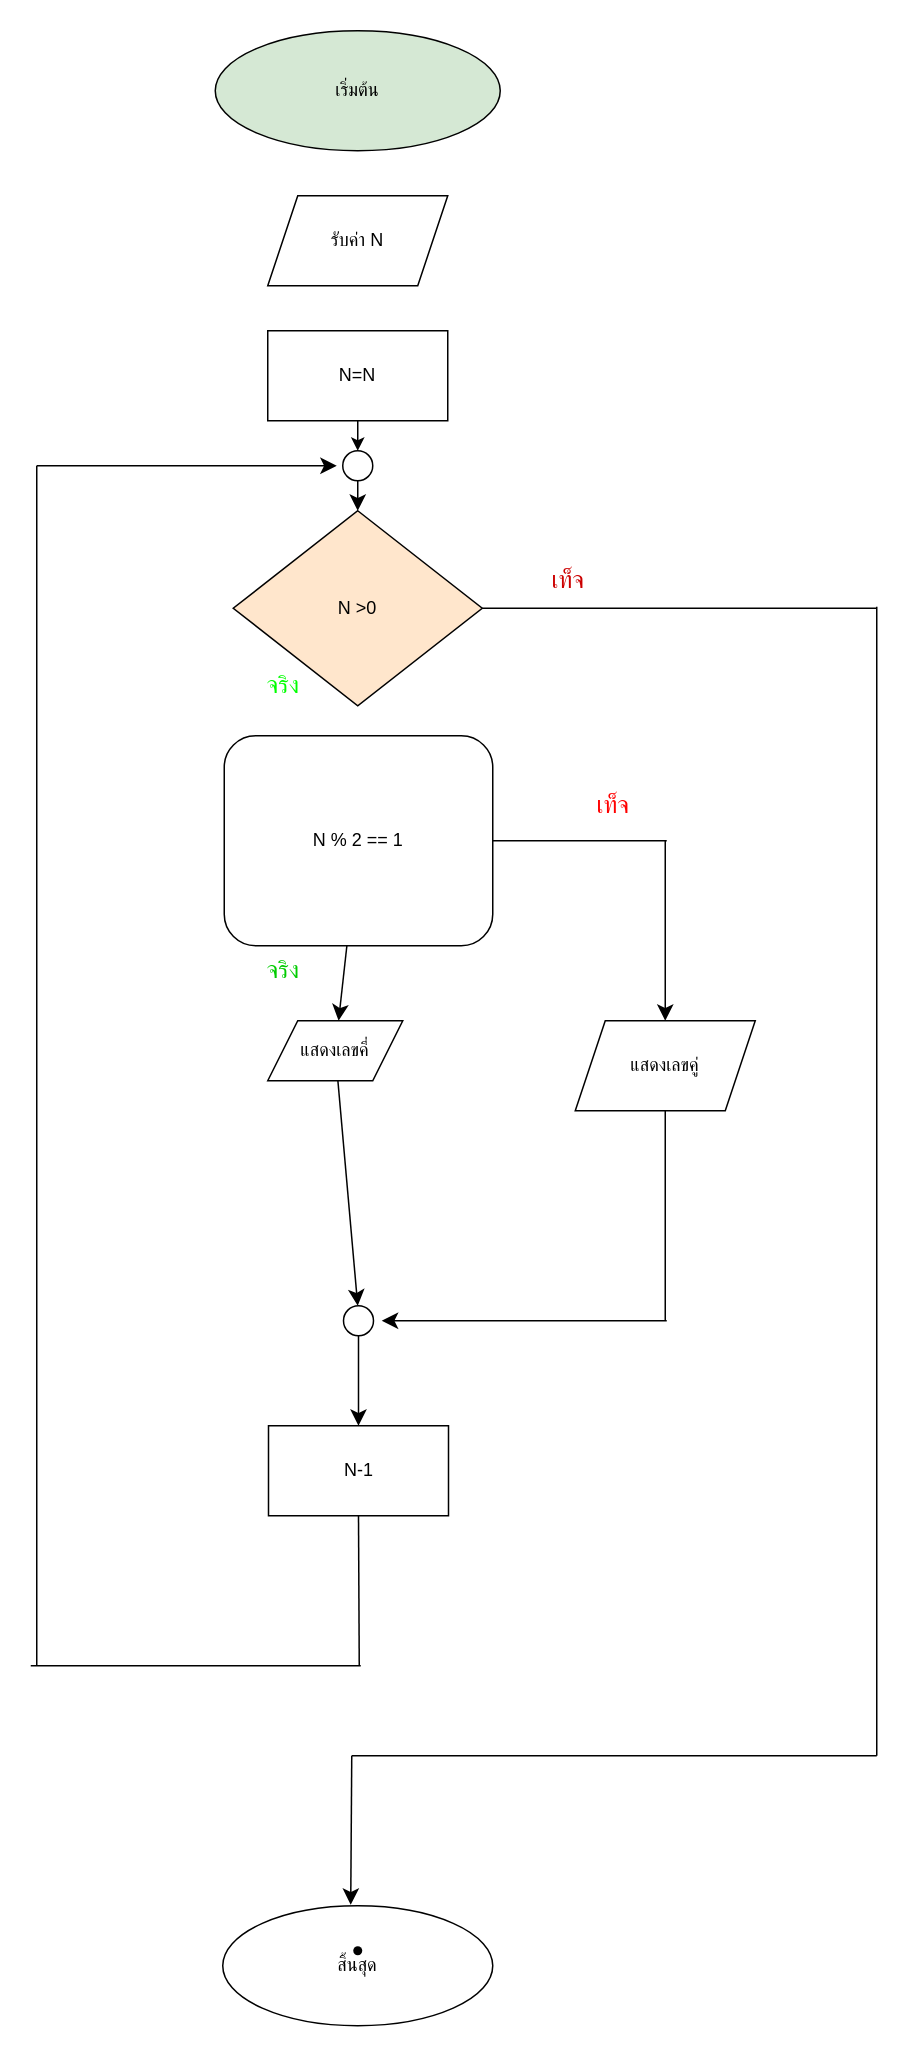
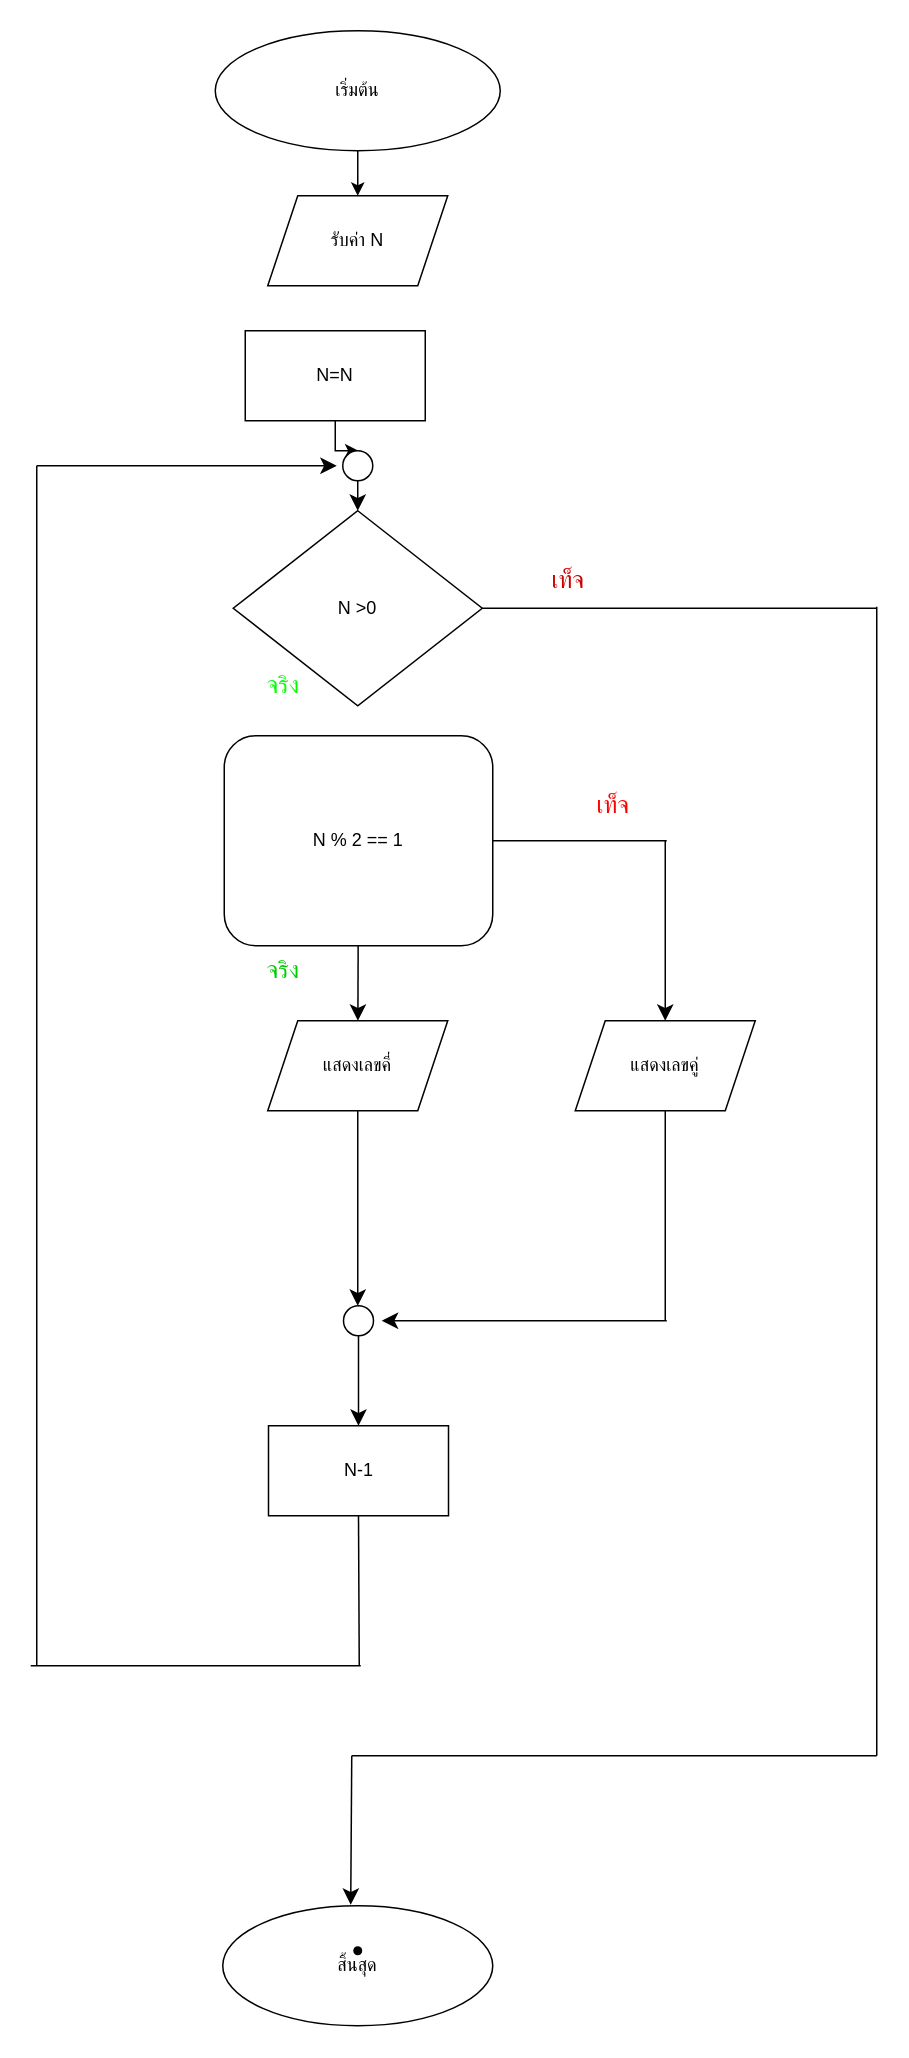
  <mxCell id="0" />
  <mxCell id="1" parent="0" />
- <mxCell id="3" value="เริ่มต้น" style="ellipse;whiteSpace=wrap;html=1;fillColor=#d5e8d4;" parent="1" vertex="1"><mxGeometry x="143" y="20" width="190" height="80" as="geometry" /></mxCell>
+ <mxCell id="2" value="" style="edgeStyle=orthogonalEdgeStyle;rounded=0;orthogonalLoop=1;jettySize=auto;html=1;" parent="1" source="3" target="4" edge="1"><mxGeometry relative="1" as="geometry" /></mxCell>
+ <mxCell id="3" value="เริ่มต้น" style="ellipse;whiteSpace=wrap;html=1;" parent="1" vertex="1"><mxGeometry x="143" y="20" width="190" height="80" as="geometry" /></mxCell>
  <mxCell id="4" value="รับค่า N" style="shape=parallelogram;perimeter=parallelogramPerimeter;whiteSpace=wrap;html=1;fixedSize=1;" parent="1" vertex="1"><mxGeometry x="178" y="130" width="120" height="60" as="geometry" /></mxCell>
- <mxCell id="5" value="N &amp;gt;0" style="rhombus;whiteSpace=wrap;html=1;fillColor=#ffe6cc;" parent="1" vertex="1"><mxGeometry x="155" y="340" width="166" height="130" as="geometry" /></mxCell>
+ <mxCell id="5" value="N &amp;gt;0" style="rhombus;whiteSpace=wrap;html=1;" parent="1" vertex="1"><mxGeometry x="155" y="340" width="166" height="130" as="geometry" /></mxCell>
  <mxCell id="6" value="" style="edgeStyle=orthogonalEdgeStyle;rounded=0;orthogonalLoop=1;jettySize=auto;html=1;" parent="1" source="14" edge="1"><mxGeometry relative="1" as="geometry"><mxPoint x="238" y="250" as="sourcePoint" /><mxPoint x="238" y="300" as="targetPoint" /></mxGeometry></mxCell>
  <mxCell id="7" value="สิ้นสุด" style="ellipse;whiteSpace=wrap;html=1;" parent="1" vertex="1"><mxGeometry x="148" y="1270" width="180" height="80" as="geometry" /></mxCell>
  <mxCell id="8" value="" style="shape=waypoint;sketch=0;size=6;pointerEvents=1;points=[];fillColor=default;resizable=0;rotatable=0;perimeter=centerPerimeter;snapToPoint=1;" parent="1" vertex="1"><mxGeometry x="228" y="1290" width="20" height="20" as="geometry" /></mxCell>
  <mxCell id="9" style="edgeStyle=none;curved=1;rounded=0;orthogonalLoop=1;jettySize=auto;html=1;exitX=0.5;exitY=1;exitDx=0;exitDy=0;fontSize=12;startSize=8;endSize=8;" edge="1" parent="1"><mxGeometry relative="1" as="geometry"><mxPoint x="238" y="760" as="sourcePoint" /><mxPoint x="238" y="760" as="targetPoint" /></mxGeometry></mxCell>
  <mxCell id="10" value="" style="edgeStyle=none;curved=1;rounded=0;orthogonalLoop=1;jettySize=auto;html=1;fontSize=12;startSize=8;endSize=8;" edge="1" parent="1" source="11" target="13"><mxGeometry relative="1" as="geometry" /></mxCell>
  <mxCell id="11" value="N % 2 == 1" style="whiteSpace=wrap;html=1;rounded=1;" vertex="1" parent="1"><mxGeometry x="149" y="490" width="179" height="140" as="geometry" /></mxCell>
  <mxCell id="12" value="" style="edgeStyle=none;curved=1;rounded=0;orthogonalLoop=1;jettySize=auto;html=1;fontSize=12;startSize=8;endSize=8;" edge="1" parent="1" source="13"><mxGeometry relative="1" as="geometry"><mxPoint x="238" y="870" as="targetPoint" /></mxGeometry></mxCell>
- <mxCell id="13" value="แสดงเลขคี่" style="shape=parallelogram;perimeter=parallelogramPerimeter;whiteSpace=wrap;html=1;fixedSize=1;" vertex="1" parent="1"><mxGeometry x="178" y="680" width="90" height="40" as="geometry" /></mxCell>
- <mxCell id="14" value="N=N" style="whiteSpace=wrap;html=1;" parent="1" vertex="1"><mxGeometry x="178" y="220" width="120" height="60" as="geometry" /></mxCell>
+ <mxCell id="13" value="แสดงเลขคี่" style="shape=parallelogram;perimeter=parallelogramPerimeter;whiteSpace=wrap;html=1;fixedSize=1;" vertex="1" parent="1"><mxGeometry x="178" y="680" width="120" height="60" as="geometry" /></mxCell>
+ <mxCell id="14" value="N=N" style="whiteSpace=wrap;html=1;" parent="1" vertex="1"><mxGeometry x="163" y="220" width="120" height="60" as="geometry" /></mxCell>
  <mxCell id="15" value="แสดงเลขคู่" style="shape=parallelogram;perimeter=parallelogramPerimeter;whiteSpace=wrap;html=1;fixedSize=1;" vertex="1" parent="1"><mxGeometry x="383" y="680" width="120" height="60" as="geometry" /></mxCell>
  <mxCell id="16" value="" style="endArrow=none;html=1;rounded=0;fontSize=12;startSize=8;endSize=8;curved=1;entryX=1;entryY=0.5;entryDx=0;entryDy=0;" edge="1" parent="1" target="11"><mxGeometry width="50" height="50" relative="1" as="geometry"><mxPoint x="444" y="560" as="sourcePoint" /><mxPoint x="464" y="555" as="targetPoint" /></mxGeometry></mxCell>
  <mxCell id="17" value="" style="endArrow=classic;html=1;rounded=0;fontSize=12;startSize=8;endSize=8;curved=1;entryX=0.5;entryY=0;entryDx=0;entryDy=0;" edge="1" parent="1" target="15"><mxGeometry width="50" height="50" relative="1" as="geometry"><mxPoint x="443" y="560" as="sourcePoint" /><mxPoint x="443" y="660" as="targetPoint" /></mxGeometry></mxCell>
  <mxCell id="18" value="" style="endArrow=none;html=1;rounded=0;fontSize=12;startSize=8;endSize=8;curved=1;entryX=0.5;entryY=1;entryDx=0;entryDy=0;" edge="1" parent="1" target="15"><mxGeometry width="50" height="50" relative="1" as="geometry"><mxPoint x="443" y="880" as="sourcePoint" /><mxPoint x="463" y="800" as="targetPoint" /></mxGeometry></mxCell>
  <mxCell id="19" value="" style="endArrow=classic;html=1;rounded=0;fontSize=12;startSize=8;endSize=8;curved=1;" edge="1" parent="1"><mxGeometry width="50" height="50" relative="1" as="geometry"><mxPoint x="444" y="880" as="sourcePoint" /><mxPoint x="254" y="880" as="targetPoint" /></mxGeometry></mxCell>
  <mxCell id="20" value="&lt;font style=&quot;color: rgb(255, 0, 0);&quot;&gt;เท็จ&lt;/font&gt;" style="text;html=1;align=center;verticalAlign=middle;resizable=0;points=[];autosize=1;strokeColor=none;fillColor=none;fontSize=16;" vertex="1" parent="1"><mxGeometry x="383" y="521" width="50" height="30" as="geometry" /></mxCell>
  <mxCell id="21" value="&lt;font style=&quot;color: rgb(0, 204, 0);&quot;&gt;จริง&lt;/font&gt;" style="text;html=1;align=center;verticalAlign=middle;resizable=0;points=[];autosize=1;strokeColor=none;fillColor=none;fontSize=16;" vertex="1" parent="1"><mxGeometry x="163" y="631" width="50" height="30" as="geometry" /></mxCell>
  <mxCell id="22" value="&lt;font style=&quot;color: rgb(0, 255, 0);&quot;&gt;จริง&lt;/font&gt;" style="text;html=1;align=center;verticalAlign=middle;resizable=0;points=[];autosize=1;strokeColor=none;fillColor=none;fontSize=16;" vertex="1" parent="1"><mxGeometry x="163" y="441" width="50" height="30" as="geometry" /></mxCell>
  <mxCell id="23" value="" style="edgeStyle=none;curved=1;rounded=0;orthogonalLoop=1;jettySize=auto;html=1;fontSize=12;startSize=8;endSize=8;" edge="1" parent="1" source="24" target="25"><mxGeometry relative="1" as="geometry" /></mxCell>
  <mxCell id="24" value="" style="ellipse;whiteSpace=wrap;html=1;aspect=fixed;" vertex="1" parent="1"><mxGeometry x="228.5" y="870" width="20" height="20" as="geometry" /></mxCell>
  <mxCell id="25" value="N-1" style="whiteSpace=wrap;html=1;" vertex="1" parent="1"><mxGeometry x="178.5" y="950" width="120" height="60" as="geometry" /></mxCell>
  <mxCell id="26" value="" style="endArrow=none;html=1;rounded=0;fontSize=12;startSize=8;endSize=8;curved=1;entryX=0.5;entryY=1;entryDx=0;entryDy=0;" edge="1" parent="1" target="25"><mxGeometry width="50" height="50" relative="1" as="geometry"><mxPoint x="239" y="1110" as="sourcePoint" /><mxPoint x="238" y="1060" as="targetPoint" /></mxGeometry></mxCell>
  <mxCell id="27" value="" style="endArrow=none;html=1;rounded=0;fontSize=12;startSize=8;endSize=8;curved=1;" edge="1" parent="1"><mxGeometry width="50" height="50" relative="1" as="geometry"><mxPoint x="20" y="1110" as="sourcePoint" /><mxPoint x="240" y="1110" as="targetPoint" /></mxGeometry></mxCell>
  <mxCell id="28" value="" style="endArrow=none;html=1;rounded=0;fontSize=12;startSize=8;endSize=8;curved=1;" edge="1" parent="1"><mxGeometry width="50" height="50" relative="1" as="geometry"><mxPoint x="24" y="1110" as="sourcePoint" /><mxPoint x="24" y="310" as="targetPoint" /></mxGeometry></mxCell>
  <mxCell id="29" value="" style="endArrow=classic;html=1;rounded=0;fontSize=12;startSize=8;endSize=8;curved=1;" edge="1" parent="1"><mxGeometry width="50" height="50" relative="1" as="geometry"><mxPoint x="24" y="310" as="sourcePoint" /><mxPoint x="224" y="310" as="targetPoint" /></mxGeometry></mxCell>
  <mxCell id="30" style="edgeStyle=none;curved=1;rounded=0;orthogonalLoop=1;jettySize=auto;html=1;exitX=0.5;exitY=1;exitDx=0;exitDy=0;entryX=0.5;entryY=0;entryDx=0;entryDy=0;fontSize=12;startSize=8;endSize=8;" edge="1" parent="1" source="31" target="5"><mxGeometry relative="1" as="geometry" /></mxCell>
  <mxCell id="31" value="" style="ellipse;whiteSpace=wrap;html=1;aspect=fixed;" vertex="1" parent="1"><mxGeometry x="228" y="300" width="20" height="20" as="geometry" /></mxCell>
  <mxCell id="32" value="" style="endArrow=none;html=1;rounded=0;fontSize=12;startSize=8;endSize=8;curved=1;exitX=1;exitY=0.5;exitDx=0;exitDy=0;" edge="1" parent="1" source="5"><mxGeometry width="50" height="50" relative="1" as="geometry"><mxPoint x="374" y="420" as="sourcePoint" /><mxPoint x="584" y="405" as="targetPoint" /></mxGeometry></mxCell>
  <mxCell id="33" value="" style="endArrow=none;html=1;rounded=0;fontSize=12;startSize=8;endSize=8;curved=1;" edge="1" parent="1"><mxGeometry width="50" height="50" relative="1" as="geometry"><mxPoint x="584" y="1170" as="sourcePoint" /><mxPoint x="584" y="404" as="targetPoint" /></mxGeometry></mxCell>
  <mxCell id="34" value="" style="endArrow=none;html=1;rounded=0;fontSize=12;startSize=8;endSize=8;curved=1;" edge="1" parent="1"><mxGeometry width="50" height="50" relative="1" as="geometry"><mxPoint x="234" y="1170" as="sourcePoint" /><mxPoint x="584" y="1170" as="targetPoint" /></mxGeometry></mxCell>
  <mxCell id="35" value="" style="endArrow=classic;html=1;rounded=0;fontSize=12;startSize=8;endSize=8;curved=1;entryX=0.474;entryY=-0.008;entryDx=0;entryDy=0;entryPerimeter=0;" edge="1" parent="1" target="7"><mxGeometry width="50" height="50" relative="1" as="geometry"><mxPoint x="234" y="1170" as="sourcePoint" /><mxPoint x="374" y="1170" as="targetPoint" /></mxGeometry></mxCell>
  <mxCell id="36" value="&lt;font style=&quot;color: rgb(204, 0, 0);&quot;&gt;เท็จ&lt;/font&gt;" style="text;html=1;align=center;verticalAlign=middle;resizable=0;points=[];autosize=1;strokeColor=none;fillColor=none;fontSize=16;" vertex="1" parent="1"><mxGeometry x="353" y="371" width="50" height="30" as="geometry" /></mxCell>
